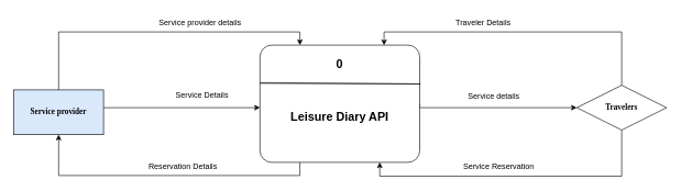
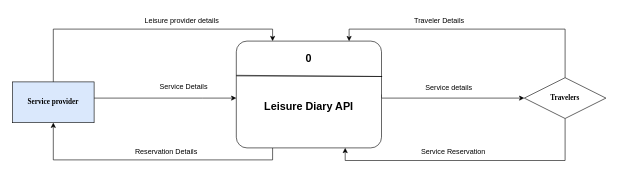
  <mxCell id="0" />
  <mxCell id="1" parent="0" />
  <mxCell id="2" style="edgeStyle=orthogonalEdgeStyle;rounded=0;orthogonalLoop=1;jettySize=auto;html=1;exitX=0.25;exitY=1;exitDx=0;exitDy=0;entryX=0.5;entryY=1;entryDx=0;entryDy=0;" edge="1" parent="1" source="4" target="9"><mxGeometry relative="1" as="geometry" /></mxCell>
  <mxCell id="3" style="edgeStyle=orthogonalEdgeStyle;rounded=0;orthogonalLoop=1;jettySize=auto;html=1;exitX=1;exitY=0.5;exitDx=0;exitDy=0;entryX=0;entryY=0.5;entryDx=0;entryDy=0;" edge="1" parent="1" source="4" target="12"><mxGeometry relative="1" as="geometry"><Array as="points"><mxPoint x="635" y="163" /></Array></mxGeometry></mxCell>
  <mxCell id="4" value="&lt;font style=&quot;font-size: 18px;&quot;&gt;&lt;b&gt;&lt;br&gt;&lt;br&gt;Leisure Diary API&lt;/b&gt;&lt;/font&gt;" style="rounded=1;whiteSpace=wrap;html=1;arcSize=10;" parent="1" vertex="1"><mxGeometry x="393" y="68" width="242" height="178" as="geometry" /></mxCell>
  <mxCell id="5" value="" style="endArrow=none;html=1;rounded=0;" edge="1" parent="1"><mxGeometry width="50" height="50" relative="1" as="geometry"><mxPoint x="393" y="126" as="sourcePoint" /><mxPoint x="393" y="125" as="targetPoint" /><Array as="points"><mxPoint x="636" y="127" /></Array></mxGeometry></mxCell>
  <mxCell id="6" value="&lt;b&gt;&lt;font style=&quot;font-size: 18px;&quot;&gt;0&lt;/font&gt;&lt;/b&gt;" style="text;html=1;strokeColor=none;fillColor=none;align=center;verticalAlign=middle;whiteSpace=wrap;rounded=0;" vertex="1" parent="1"><mxGeometry x="484" y="82" width="60" height="30" as="geometry" /></mxCell>
  <mxCell id="7" style="edgeStyle=orthogonalEdgeStyle;rounded=0;orthogonalLoop=1;jettySize=auto;html=1;entryX=0.25;entryY=0;entryDx=0;entryDy=0;exitX=0.5;exitY=0;exitDx=0;exitDy=0;" edge="1" parent="1" source="9" target="4"><mxGeometry relative="1" as="geometry" /></mxCell>
  <mxCell id="8" style="edgeStyle=orthogonalEdgeStyle;rounded=0;orthogonalLoop=1;jettySize=auto;html=1;" edge="1" parent="1" source="9" target="4"><mxGeometry relative="1" as="geometry"><Array as="points"><mxPoint x="337" y="163" /><mxPoint x="337" y="163" /></Array></mxGeometry></mxCell>
  <mxCell id="9" value="&lt;b&gt;&lt;font face=&quot;Verdana&quot;&gt;Service provider&lt;/font&gt;&lt;/b&gt;" style="rounded=0;whiteSpace=wrap;html=1;fillColor=#dae8fc;" vertex="1" parent="1"><mxGeometry x="20" y="136" width="136" height="68" as="geometry" /></mxCell>
  <mxCell id="10" style="edgeStyle=orthogonalEdgeStyle;rounded=0;orthogonalLoop=1;jettySize=auto;html=1;entryX=0.777;entryY=0.001;entryDx=0;entryDy=0;entryPerimeter=0;" edge="1" parent="1" source="12" target="4"><mxGeometry relative="1" as="geometry"><Array as="points"><mxPoint x="941" y="48" /><mxPoint x="581" y="48" /></Array></mxGeometry></mxCell>
  <mxCell id="11" style="edgeStyle=orthogonalEdgeStyle;rounded=0;orthogonalLoop=1;jettySize=auto;html=1;exitX=0.5;exitY=1;exitDx=0;exitDy=0;entryX=0.75;entryY=1;entryDx=0;entryDy=0;" edge="1" parent="1" source="12" target="4"><mxGeometry relative="1" as="geometry"><Array as="points"><mxPoint x="941" y="267" /><mxPoint x="575" y="267" /></Array></mxGeometry></mxCell>
  <mxCell id="12" value="&lt;b&gt;&lt;font face=&quot;Verdana&quot;&gt;Travelers&lt;/font&gt;&lt;/b&gt;" style="rhombus;whiteSpace=wrap;html=1;" vertex="1" parent="1"><mxGeometry x="873" y="129" width="136" height="68" as="geometry" /></mxCell>
- <mxCell id="13" value="Service provider details" style="text;html=1;strokeColor=none;fillColor=none;align=center;verticalAlign=middle;whiteSpace=wrap;rounded=0;" vertex="1" parent="1"><mxGeometry x="235" y="20" width="135" height="30" as="geometry" /></mxCell>
+ <mxCell id="13" value="Leisure provider details" style="text;html=1;strokeColor=none;fillColor=none;align=center;verticalAlign=middle;whiteSpace=wrap;rounded=0;" vertex="1" parent="1"><mxGeometry x="235" y="20" width="135" height="30" as="geometry" /></mxCell>
  <mxCell id="14" value="Service Details" style="text;html=1;strokeColor=none;fillColor=none;align=center;verticalAlign=middle;whiteSpace=wrap;rounded=0;" vertex="1" parent="1"><mxGeometry x="238" y="129" width="135" height="30" as="geometry" /></mxCell>
  <mxCell id="15" value="Reservation Details" style="text;html=1;strokeColor=none;fillColor=none;align=center;verticalAlign=middle;whiteSpace=wrap;rounded=0;" vertex="1" parent="1"><mxGeometry x="209" y="238" width="135" height="30" as="geometry" /></mxCell>
  <mxCell id="16" value="Traveler Details" style="text;html=1;strokeColor=none;fillColor=none;align=center;verticalAlign=middle;whiteSpace=wrap;rounded=0;" vertex="1" parent="1"><mxGeometry x="664" y="20" width="135" height="30" as="geometry" /></mxCell>
  <mxCell id="17" value="Service details" style="text;html=1;strokeColor=none;fillColor=none;align=center;verticalAlign=middle;whiteSpace=wrap;rounded=0;" vertex="1" parent="1"><mxGeometry x="680" y="131" width="135" height="30" as="geometry" /></mxCell>
  <mxCell id="18" value="Service Reservation&amp;nbsp;" style="text;html=1;strokeColor=none;fillColor=none;align=center;verticalAlign=middle;whiteSpace=wrap;rounded=0;" vertex="1" parent="1"><mxGeometry x="689" y="238" width="135" height="30" as="geometry" /></mxCell>
